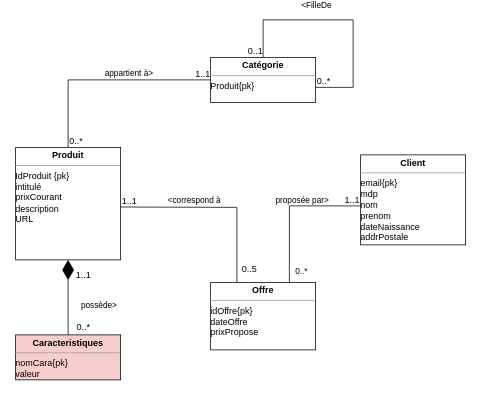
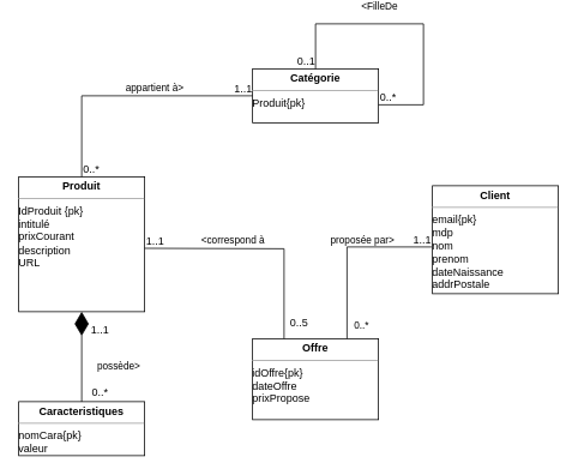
  <mxCell id="0" />
  <mxCell id="1" parent="0" />
  <mxCell id="2" value="&lt;p style=&quot;margin: 0px ; margin-top: 4px ; text-align: center&quot;&gt;&lt;b&gt;Produit&lt;/b&gt;&lt;br&gt;&lt;/p&gt;&lt;hr size=&quot;1&quot;&gt;&lt;div style=&quot;height: 2px&quot;&gt;IdProduit {pk}&lt;br&gt;intitulé&lt;br&gt;prixCourant&lt;br&gt;description&lt;br&gt;URL&lt;br&gt;&lt;br&gt;&lt;/div&gt;&lt;div style=&quot;height: 2px&quot;&gt;&lt;br&gt;&lt;br&gt;&lt;/div&gt;&lt;div style=&quot;height: 2px&quot;&gt;&lt;br&gt;&lt;/div&gt;&lt;div style=&quot;height: 2px&quot;&gt;&lt;br&gt;&lt;/div&gt;" style="verticalAlign=top;align=left;overflow=fill;fontSize=12;fontFamily=Helvetica;html=1;" parent="1" vertex="1"><mxGeometry x="20" y="190" width="140" height="150" as="geometry" /></mxCell>
  <mxCell id="3" value="&lt;p style=&quot;margin: 0px ; margin-top: 4px ; text-align: center&quot;&gt;&lt;b&gt;Client&lt;/b&gt;&lt;br&gt;&lt;/p&gt;&lt;hr size=&quot;1&quot;&gt;&lt;div style=&quot;height: 2px&quot;&gt;email{pk}&lt;br&gt;mdp&lt;br&gt;nom&lt;br&gt;prenom&lt;br&gt;dateNaissance&lt;br&gt;addrPostale&lt;br&gt;&lt;/div&gt;" style="verticalAlign=top;align=left;overflow=fill;fontSize=12;fontFamily=Helvetica;html=1;" parent="1" vertex="1"><mxGeometry x="480" y="200" width="140" height="120" as="geometry" /></mxCell>
  <mxCell id="4" value="&lt;p style=&quot;margin: 0px ; margin-top: 4px ; text-align: center&quot;&gt;&lt;b&gt;Offre&lt;/b&gt;&lt;br&gt;&lt;/p&gt;&lt;hr size=&quot;1&quot;&gt;&lt;div style=&quot;height: 2px&quot;&gt;idOffre{pk}&lt;br&gt;dateOffre&lt;br&gt;prixPropose&lt;br&gt;&lt;/div&gt;" style="verticalAlign=top;align=left;overflow=fill;fontSize=12;fontFamily=Helvetica;html=1;" parent="1" vertex="1"><mxGeometry x="280" y="370" width="140" height="90" as="geometry" /></mxCell>
  <mxCell id="5" value="&lt;p style=&quot;margin: 0px ; margin-top: 4px ; text-align: center&quot;&gt;&lt;b&gt;Catégorie&lt;/b&gt;&lt;br&gt;&lt;/p&gt;&lt;hr size=&quot;1&quot;&gt;&lt;div style=&quot;height: 2px&quot;&gt;Produit{pk}&lt;/div&gt;" style="verticalAlign=top;align=left;overflow=fill;fontSize=12;fontFamily=Helvetica;html=1;" parent="1" vertex="1"><mxGeometry x="280" y="70" width="140" height="60" as="geometry" /></mxCell>
  <mxCell id="6" value="" style="endArrow=none;html=1;rounded=0;entryX=0.25;entryY=0;entryDx=0;entryDy=0;" parent="1" target="4" edge="1"><mxGeometry relative="1" as="geometry"><mxPoint x="160" y="269.5" as="sourcePoint" /><mxPoint x="330" y="270" as="targetPoint" /><Array as="points"><mxPoint x="315" y="270" /></Array></mxGeometry></mxCell>
  <mxCell id="7" value="1..1" style="resizable=0;html=1;align=left;verticalAlign=bottom;" parent="6" connectable="0" vertex="1"><mxGeometry x="-1" relative="1" as="geometry" /></mxCell>
  <mxCell id="8" value="&amp;lt;correspond à" style="edgeLabel;html=1;align=center;verticalAlign=middle;resizable=0;points=[];" parent="6" vertex="1" connectable="0"><mxGeometry x="-0.233" y="-3" relative="1" as="geometry"><mxPoint y="-12.8" as="offset" /></mxGeometry></mxCell>
  <mxCell id="9" value="" style="endArrow=none;html=1;rounded=0;entryX=-0.007;entryY=0.567;entryDx=0;entryDy=0;entryPerimeter=0;exitX=0.75;exitY=0;exitDx=0;exitDy=0;" parent="1" source="4" target="3" edge="1"><mxGeometry relative="1" as="geometry"><mxPoint x="370" y="269.5" as="sourcePoint" /><mxPoint x="470" y="270" as="targetPoint" /><Array as="points"><mxPoint x="385" y="268" /></Array></mxGeometry></mxCell>
  <mxCell id="10" value="" style="resizable=0;html=1;align=left;verticalAlign=bottom;" parent="9" connectable="0" vertex="1"><mxGeometry x="-1" relative="1" as="geometry" /></mxCell>
  <mxCell id="11" value="1..1" style="resizable=0;html=1;align=right;verticalAlign=bottom;" parent="9" connectable="0" vertex="1"><mxGeometry x="1" relative="1" as="geometry" /></mxCell>
  <mxCell id="12" value="0..*" style="edgeLabel;html=1;align=center;verticalAlign=middle;resizable=0;points=[];" parent="9" vertex="1" connectable="0"><mxGeometry x="-0.839" y="-2" relative="1" as="geometry"><mxPoint x="13" as="offset" /></mxGeometry></mxCell>
  <mxCell id="13" value="proposée par&amp;gt;" style="edgeLabel;html=1;align=center;verticalAlign=middle;resizable=0;points=[];" parent="9" vertex="1" connectable="0"><mxGeometry x="0.215" y="-2" relative="1" as="geometry"><mxPoint y="-10.01" as="offset" /></mxGeometry></mxCell>
  <mxCell id="14" value="" style="endArrow=none;html=1;rounded=0;entryX=0.5;entryY=0;entryDx=0;entryDy=0;" parent="1" target="5" edge="1"><mxGeometry relative="1" as="geometry"><mxPoint x="420" y="110" as="sourcePoint" /><mxPoint x="580" y="110" as="targetPoint" /><Array as="points"><mxPoint x="470" y="110" /><mxPoint x="470" y="20" /><mxPoint x="350" y="20" /></Array></mxGeometry></mxCell>
  <mxCell id="15" value="0..*" style="resizable=0;html=1;align=left;verticalAlign=bottom;" parent="14" connectable="0" vertex="1"><mxGeometry x="-1" relative="1" as="geometry" /></mxCell>
  <mxCell id="16" value="0..1" style="resizable=0;html=1;align=right;verticalAlign=bottom;" parent="14" connectable="0" vertex="1"><mxGeometry x="1" relative="1" as="geometry" /></mxCell>
  <mxCell id="17" value="&amp;lt;FilleDe" style="edgeLabel;html=1;align=center;verticalAlign=middle;resizable=0;points=[];" parent="14" vertex="1" connectable="0"><mxGeometry x="0.426" y="1" relative="1" as="geometry"><mxPoint x="31" y="-21" as="offset" /></mxGeometry></mxCell>
  <mxCell id="18" value="" style="endArrow=none;html=1;rounded=0;exitX=0.5;exitY=0;exitDx=0;exitDy=0;entryX=0;entryY=0.5;entryDx=0;entryDy=0;" parent="1" source="2" target="5" edge="1"><mxGeometry relative="1" as="geometry"><mxPoint x="180" y="220" as="sourcePoint" /><mxPoint x="340" y="220" as="targetPoint" /><Array as="points"><mxPoint x="90" y="100" /></Array></mxGeometry></mxCell>
  <mxCell id="19" value="0..*" style="resizable=0;html=1;align=left;verticalAlign=bottom;" parent="18" connectable="0" vertex="1"><mxGeometry x="-1" relative="1" as="geometry" /></mxCell>
  <mxCell id="20" value="1..1" style="resizable=0;html=1;align=right;verticalAlign=bottom;" parent="18" connectable="0" vertex="1"><mxGeometry x="1" relative="1" as="geometry" /></mxCell>
  <mxCell id="21" value="appartient à&amp;gt;" style="edgeLabel;html=1;align=center;verticalAlign=middle;resizable=0;points=[];" parent="18" vertex="1" connectable="0"><mxGeometry x="0.179" relative="1" as="geometry"><mxPoint x="5" y="-10" as="offset" /></mxGeometry></mxCell>
- <mxCell id="22" value="&lt;p style=&quot;margin: 0px ; margin-top: 4px ; text-align: center&quot;&gt;&lt;b&gt;Caracteristiques&lt;/b&gt;&lt;/p&gt;&lt;hr size=&quot;1&quot;&gt;&lt;div&gt;nomCara{pk}&lt;/div&gt;&lt;div&gt;valeur&lt;br&gt;&lt;/div&gt;" style="verticalAlign=top;align=left;overflow=fill;fontSize=12;fontFamily=Helvetica;html=1;fillColor=#f8cecc;" parent="1" vertex="1"><mxGeometry x="20" y="440" width="140" height="60" as="geometry" /></mxCell>
+ <mxCell id="22" value="&lt;p style=&quot;margin: 0px ; margin-top: 4px ; text-align: center&quot;&gt;&lt;b&gt;Caracteristiques&lt;/b&gt;&lt;/p&gt;&lt;hr size=&quot;1&quot;&gt;&lt;div&gt;nomCara{pk}&lt;/div&gt;&lt;div&gt;valeur&lt;br&gt;&lt;/div&gt;" style="verticalAlign=top;align=left;overflow=fill;fontSize=12;fontFamily=Helvetica;html=1;" parent="1" vertex="1"><mxGeometry x="20" y="440" width="140" height="60" as="geometry" /></mxCell>
  <mxCell id="23" value="" style="endArrow=diamondThin;endFill=1;endSize=24;html=1;entryX=0.5;entryY=1;entryDx=0;entryDy=0;" parent="1" target="2" edge="1"><mxGeometry width="160" relative="1" as="geometry"><mxPoint x="90" y="440" as="sourcePoint" /><mxPoint x="250" y="440" as="targetPoint" /></mxGeometry></mxCell>
  <mxCell id="24" value="possède&amp;gt;" style="edgeLabel;html=1;align=center;verticalAlign=middle;resizable=0;points=[];" parent="23" vertex="1" connectable="0"><mxGeometry x="-0.2" y="1" relative="1" as="geometry"><mxPoint x="41" as="offset" /></mxGeometry></mxCell>
  <mxCell id="25" value="0..*" style="text;html=1;align=center;verticalAlign=middle;resizable=0;points=[];autosize=1;" parent="1" vertex="1"><mxGeometry x="95" y="420" width="30" height="20" as="geometry" /></mxCell>
  <mxCell id="26" value="1..1" style="text;html=1;align=center;verticalAlign=middle;resizable=0;points=[];autosize=1;" parent="1" vertex="1"><mxGeometry x="90" y="350" width="40" height="20" as="geometry" /></mxCell>
  <mxCell id="27" value="0..5" style="resizable=0;html=1;align=left;verticalAlign=bottom;fillColor=#ffe6cc;" parent="1" connectable="0" vertex="1"><mxGeometry x="320" y="360" as="geometry" /></mxCell>
